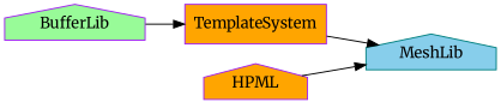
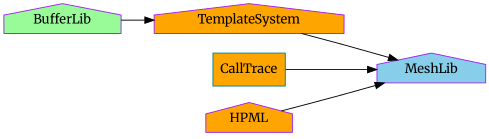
  digraph {
    fontname=Merriweather
    rankdir=LR
    node [color=purple fillcolor=orange fontname=Merriweather shape=house style=filled]
    edge [fontname=Merriweather]
    BufferLib [fillcolor=palegreen]
-   TemplateSystem [shape=box]
-   MeshLib [color=teal fillcolor=skyblue]
+   TemplateSystem
+   MeshLib [fillcolor=skyblue]
+   CallTrace [color=teal shape=box]
    HPML
    BufferLib -> TemplateSystem
    TemplateSystem -> MeshLib
+   CallTrace -> MeshLib
    HPML -> MeshLib
  }
